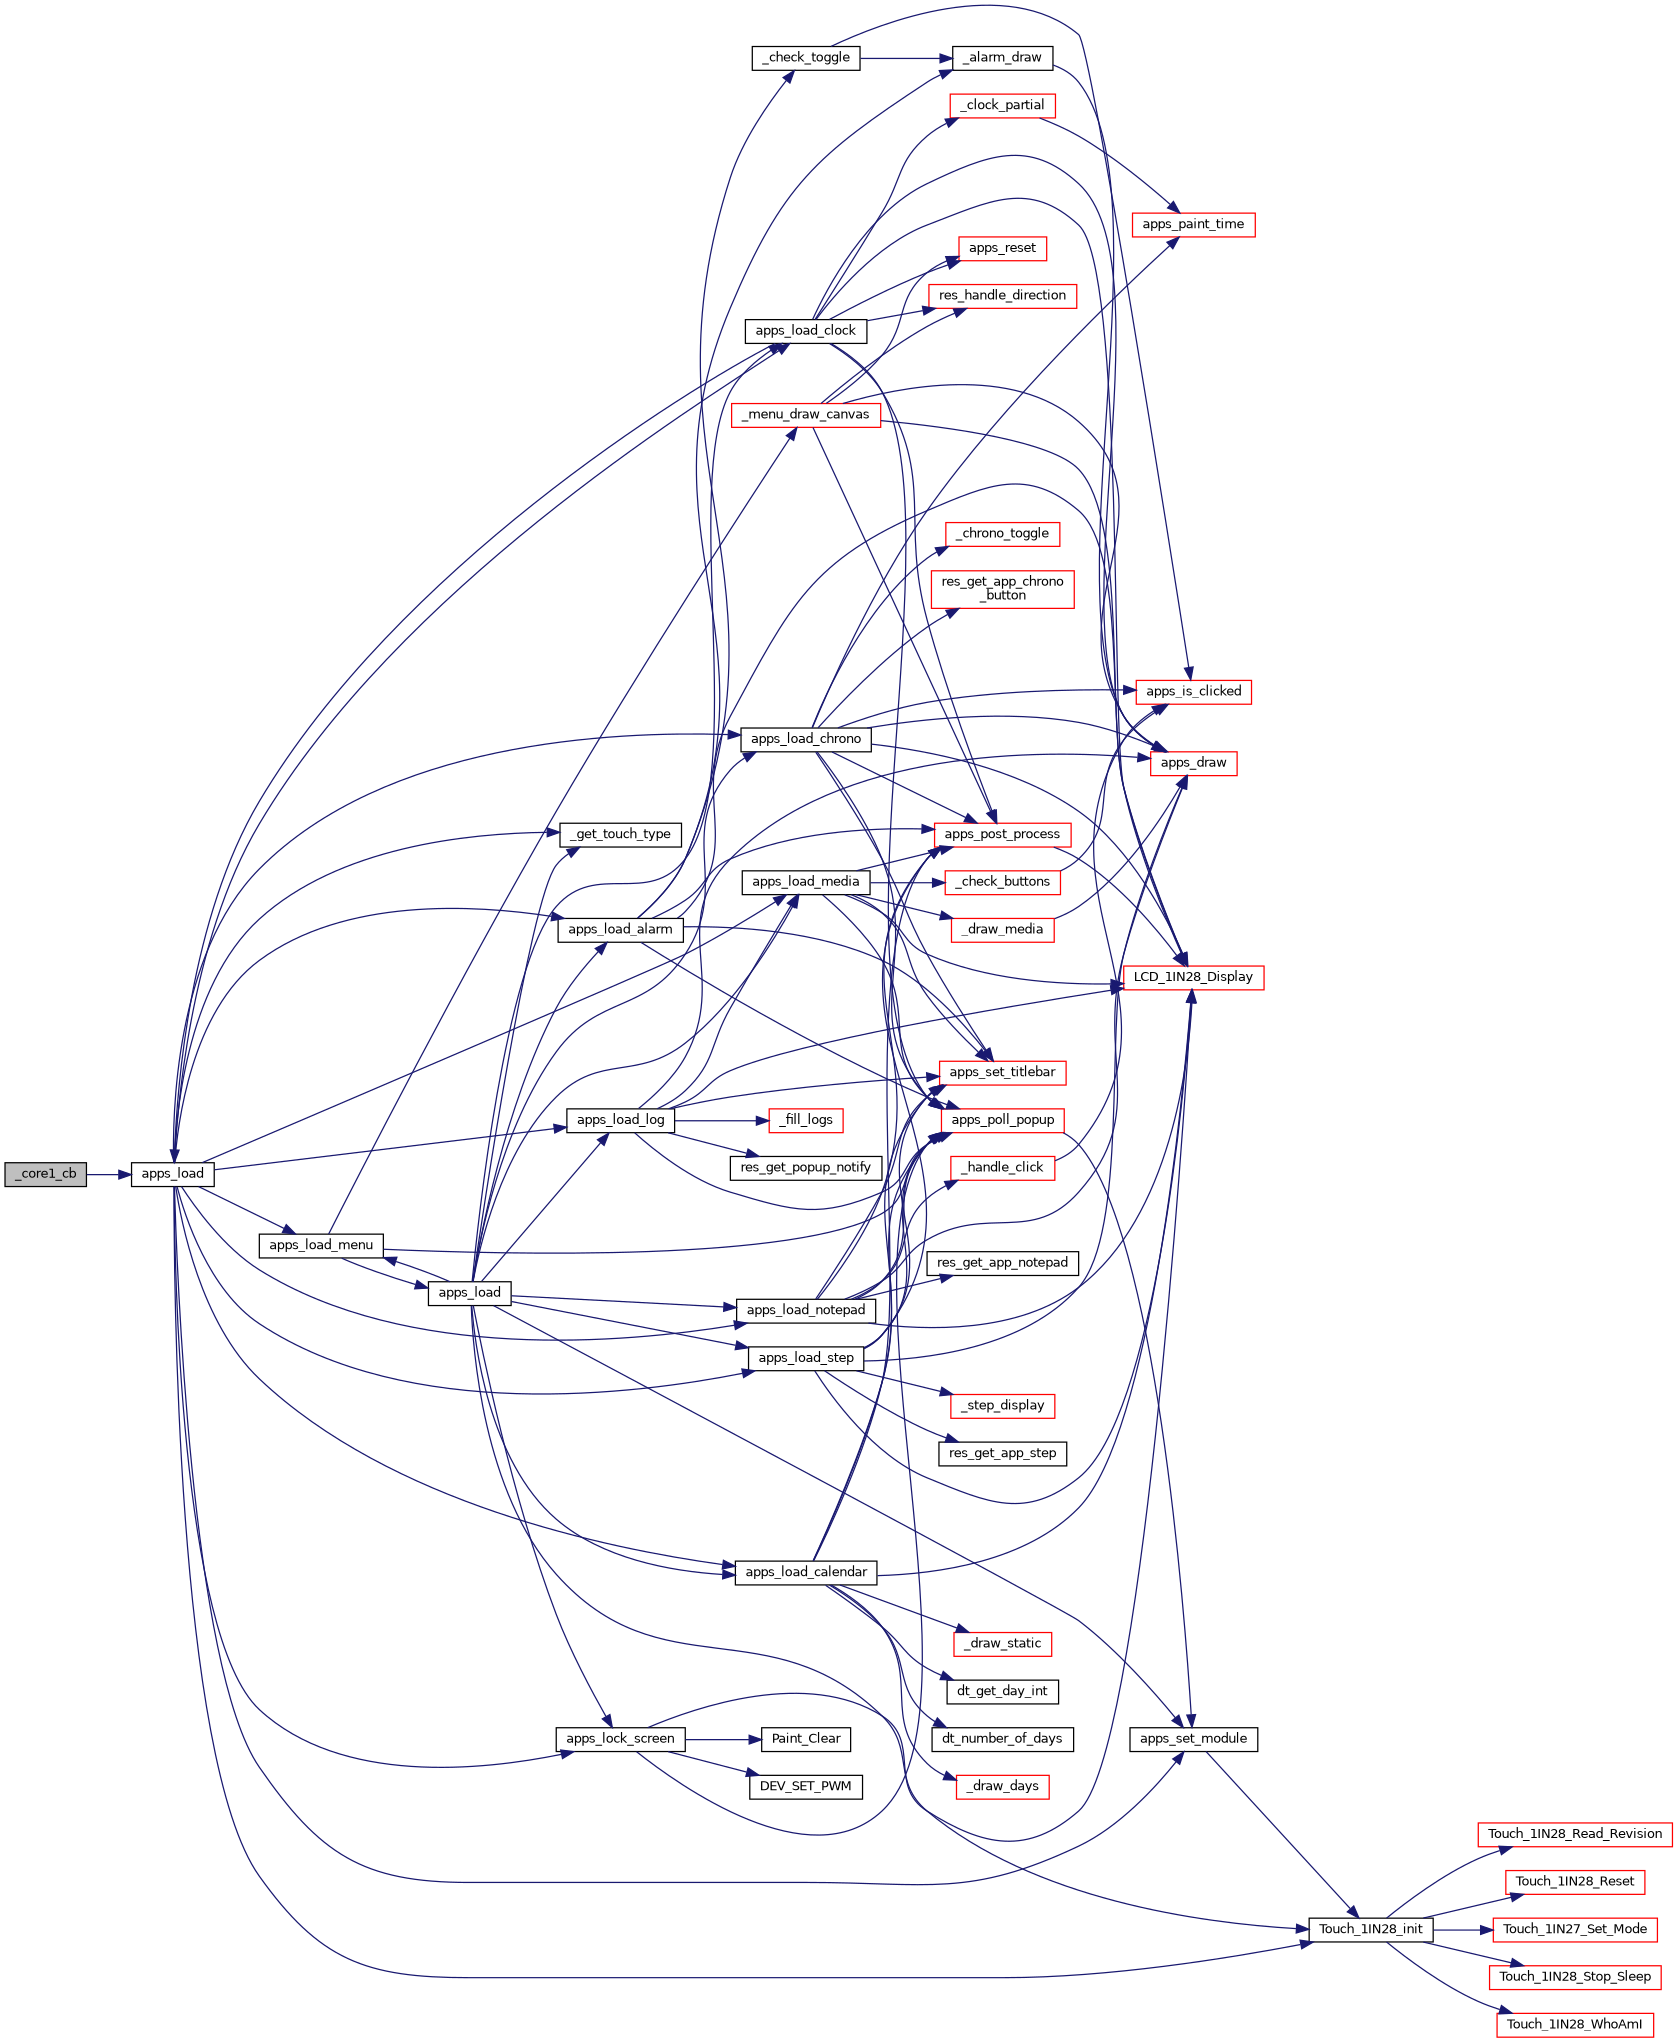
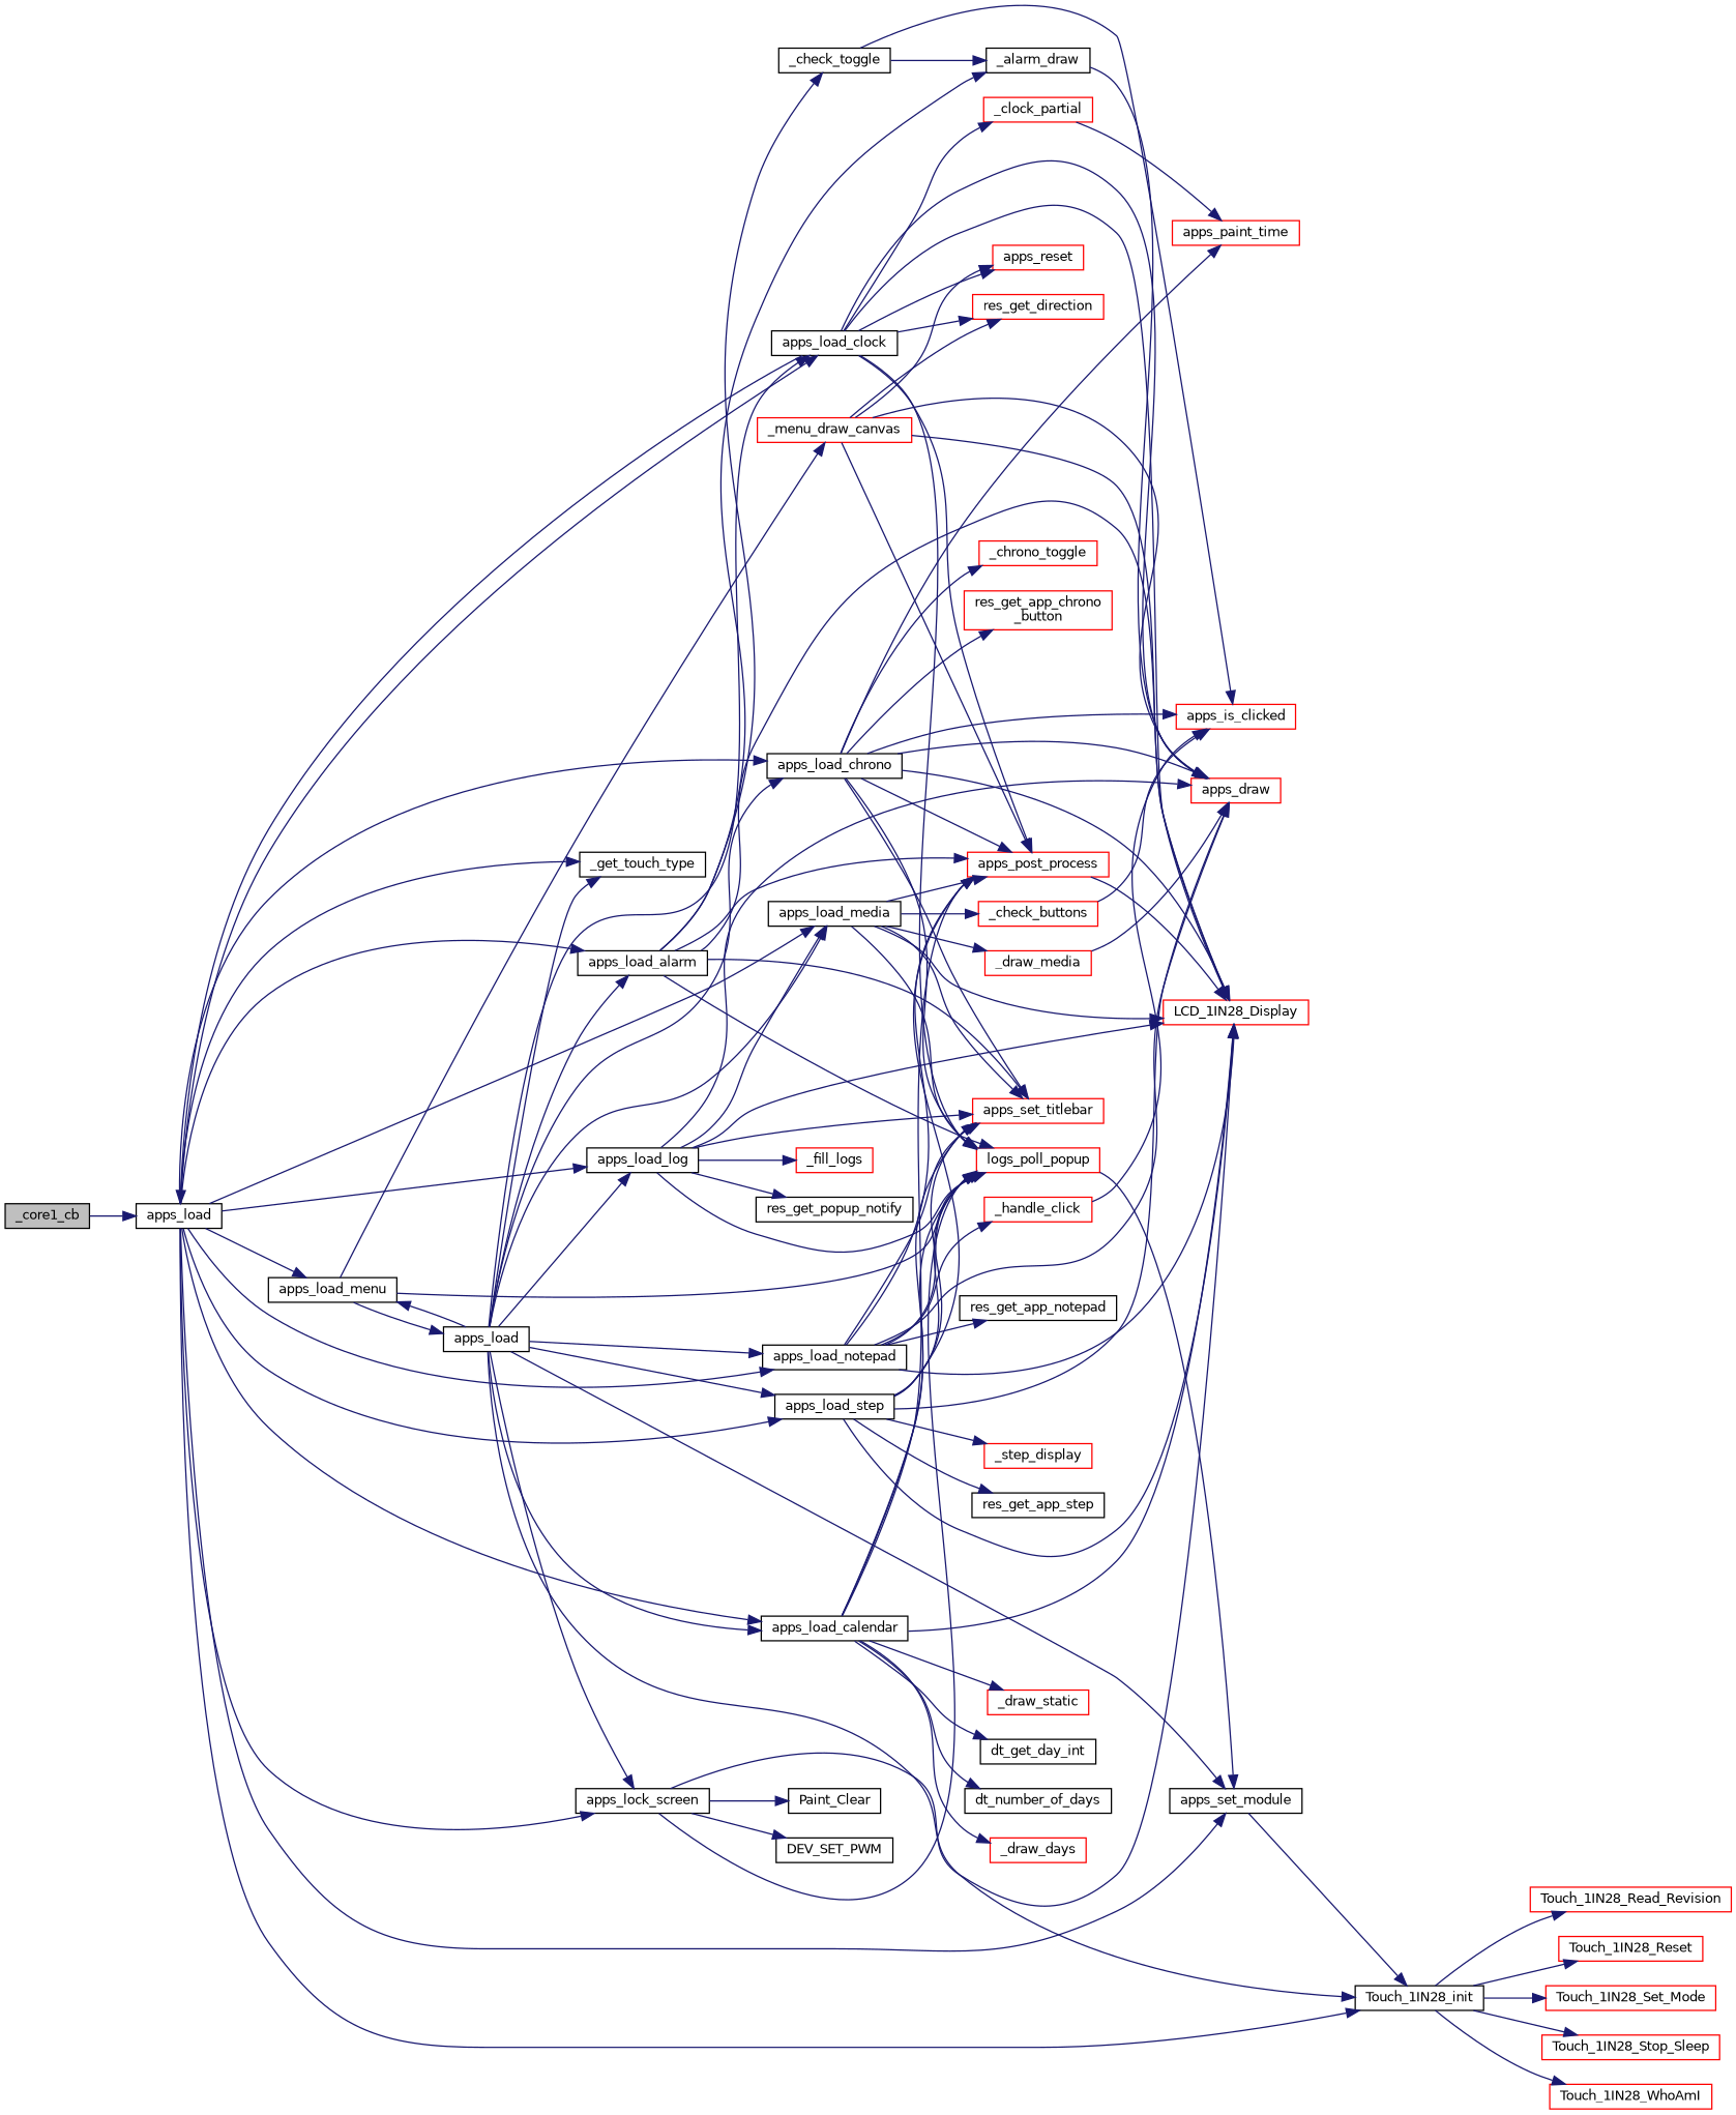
  digraph {
    rankdir=LR
    node [color=black fontname=Helvetica fontsize=10 shape=record]
    edge [color=midnightblue fontname=Helvetica fontsize=10 labelfontname=Helvetica labelfontsize=10 style=solid]
    n1 [fillcolor=grey75 fontcolor=black height=0.2 label=_core1_cb style=filled width=0.4]
    n2 [height=0.2 label=apps_load width=0.4]
    n3 [height=0.2 label=_get_touch_type width=0.4]
    n4 [height=0.2 label=apps_load_alarm width=0.4]
    n5 [height=0.2 label=apps_set_module width=0.4]
    n6 [height=0.2 label=Touch_1IN28_init width=0.4]
    n7 [height=0.2 label=apps_load_calendar width=0.4]
    n8 [height=0.2 label=apps_load_chrono width=0.4]
    n9 [height=0.2 label=apps_load_clock width=0.4]
    n10 [height=0.2 label=apps_load_log width=0.4]
    n11 [height=0.2 label=apps_load_media width=0.4]
    n12 [height=0.2 label=apps_load_menu width=0.4]
    n13 [height=0.2 label=apps_load_notepad width=0.4]
    n14 [height=0.2 label=apps_load_step width=0.4]
    n15 [height=0.2 label=apps_lock_screen width=0.4]
    n16 [height=0.2 label=_alarm_draw width=0.4]
    n17 [height=0.2 label=_check_toggle width=0.4]
-   n18 [color=red height=0.2 label=apps_poll_popup width=0.4]
+   n18 [color=red height=0.2 label=logs_poll_popup width=0.4]
    n19 [color=red height=0.2 label=apps_post_process width=0.4]
    n20 [color=red height=0.2 label=LCD_1IN28_Display width=0.4]
    n21 [color=red height=0.2 label=apps_set_titlebar width=0.4]
    n22 [color=red height=0.2 label=Touch_1IN28_Read_Revision width=0.4]
    n23 [color=red height=0.2 label=Touch_1IN28_Reset width=0.4]
-   n24 [color=red height=0.2 label=Touch_1IN27_Set_Mode width=0.4]
+   n24 [color=red height=0.2 label=Touch_1IN28_Set_Mode width=0.4]
    n25 [color=red height=0.2 label=Touch_1IN28_Stop_Sleep width=0.4]
    n26 [color=red height=0.2 label=Touch_1IN28_WhoAmI width=0.4]
    n27 [color=red height=0.2 label=_draw_days width=0.4]
    n28 [color=red height=0.2 label=_draw_static width=0.4]
    n29 [height=0.2 label=dt_get_day_int width=0.4]
    n30 [height=0.2 label=dt_number_of_days width=0.4]
    n31 [color=red height=0.2 label=apps_draw width=0.4]
    n32 [color=red height=0.2 label=apps_is_clicked width=0.4]
    n33 [color=red height=0.2 label=_chrono_toggle width=0.4]
    n34 [color=red height=0.2 label=apps_paint_time width=0.4]
    n35 [color=red height=0.2 label="res_get_app_chrono\l_button" width=0.4]
    n36 [color=red height=0.2 label=_clock_partial width=0.4]
    n37 [color=red height=0.2 label=apps_reset width=0.4]
-   n38 [color=red height=0.2 label=res_handle_direction width=0.4]
+   n38 [color=red height=0.2 label=res_get_direction width=0.4]
    n39 [color=red height=0.2 label=_fill_logs width=0.4]
    n40 [height=0.2 label=res_get_popup_notify width=0.4]
    n41 [color=red height=0.2 label=_check_buttons width=0.4]
    n42 [color=red height=0.2 label=_draw_media width=0.4]
    n43 [color=red height=0.2 label=_menu_draw_canvas width=0.4]
    n44 [height=0.2 label=apps_load width=0.4]
    n45 [color=red height=0.2 label=_handle_click width=0.4]
    n46 [height=0.2 label=res_get_app_notepad width=0.4]
    n47 [color=red height=0.2 label=_step_display width=0.4]
    n48 [height=0.2 label=res_get_app_step width=0.4]
    n49 [height=0.2 label=DEV_SET_PWM width=0.4]
    n50 [height=0.2 label=Paint_Clear width=0.4]
    n1 -> n2
    n2 -> n3
    n2 -> n4
    n2 -> n5
    n2 -> n6
    n2 -> n7
    n2 -> n8
    n2 -> n9
    n2 -> n10
    n2 -> n11
    n2 -> n12
    n2 -> n13
    n2 -> n14
    n2 -> n15
    n4 -> n16
    n4 -> n17
    n4 -> n18
    n4 -> n19
    n4 -> n20
    n4 -> n21
    n5 -> n6
    n6 -> n22
    n6 -> n23
    n6 -> n24
    n6 -> n25
    n6 -> n26
    n7 -> n18
    n7 -> n19
    n7 -> n20
    n7 -> n21
    n7 -> n27
    n7 -> n28
    n7 -> n29
    n7 -> n30
    n8 -> n18
    n8 -> n19
    n8 -> n20
    n8 -> n21
    n8 -> n31
    n8 -> n32
    n8 -> n33
    n8 -> n34
    n8 -> n35
    n9 -> n2
    n9 -> n18
    n9 -> n19
    n9 -> n20
    n9 -> n31
    n9 -> n36
    n9 -> n37
    n9 -> n38
    n10 -> n11
    n10 -> n18
    n10 -> n20
    n10 -> n21
    n10 -> n31
    n10 -> n39
    n10 -> n40
    n11 -> n18
    n11 -> n19
    n11 -> n20
    n11 -> n21
    n11 -> n41
    n11 -> n42
    n12 -> n18
    n12 -> n43
    n12 -> n44
    n13 -> n18
    n13 -> n19
    n13 -> n20
    n13 -> n21
    n13 -> n31
    n13 -> n45
    n13 -> n46
    n14 -> n18
    n14 -> n19
    n14 -> n20
    n14 -> n21
    n14 -> n31
    n14 -> n47
    n14 -> n48
    n15 -> n18
    n15 -> n20
    n15 -> n49
    n15 -> n50
    n16 -> n31
    n17 -> n16
    n17 -> n32
    n18 -> n5
    n19 -> n20
    n36 -> n34
    n41 -> n32
    n42 -> n31
    n43 -> n19
    n43 -> n20
    n43 -> n31
    n43 -> n37
    n43 -> n38
    n44 -> n3
    n44 -> n4
    n44 -> n5
    n44 -> n6
    n44 -> n7
    n44 -> n8
    n44 -> n9
    n44 -> n10
    n44 -> n11
    n44 -> n12
    n44 -> n13
    n44 -> n14
    n44 -> n15
    n45 -> n32
  }
